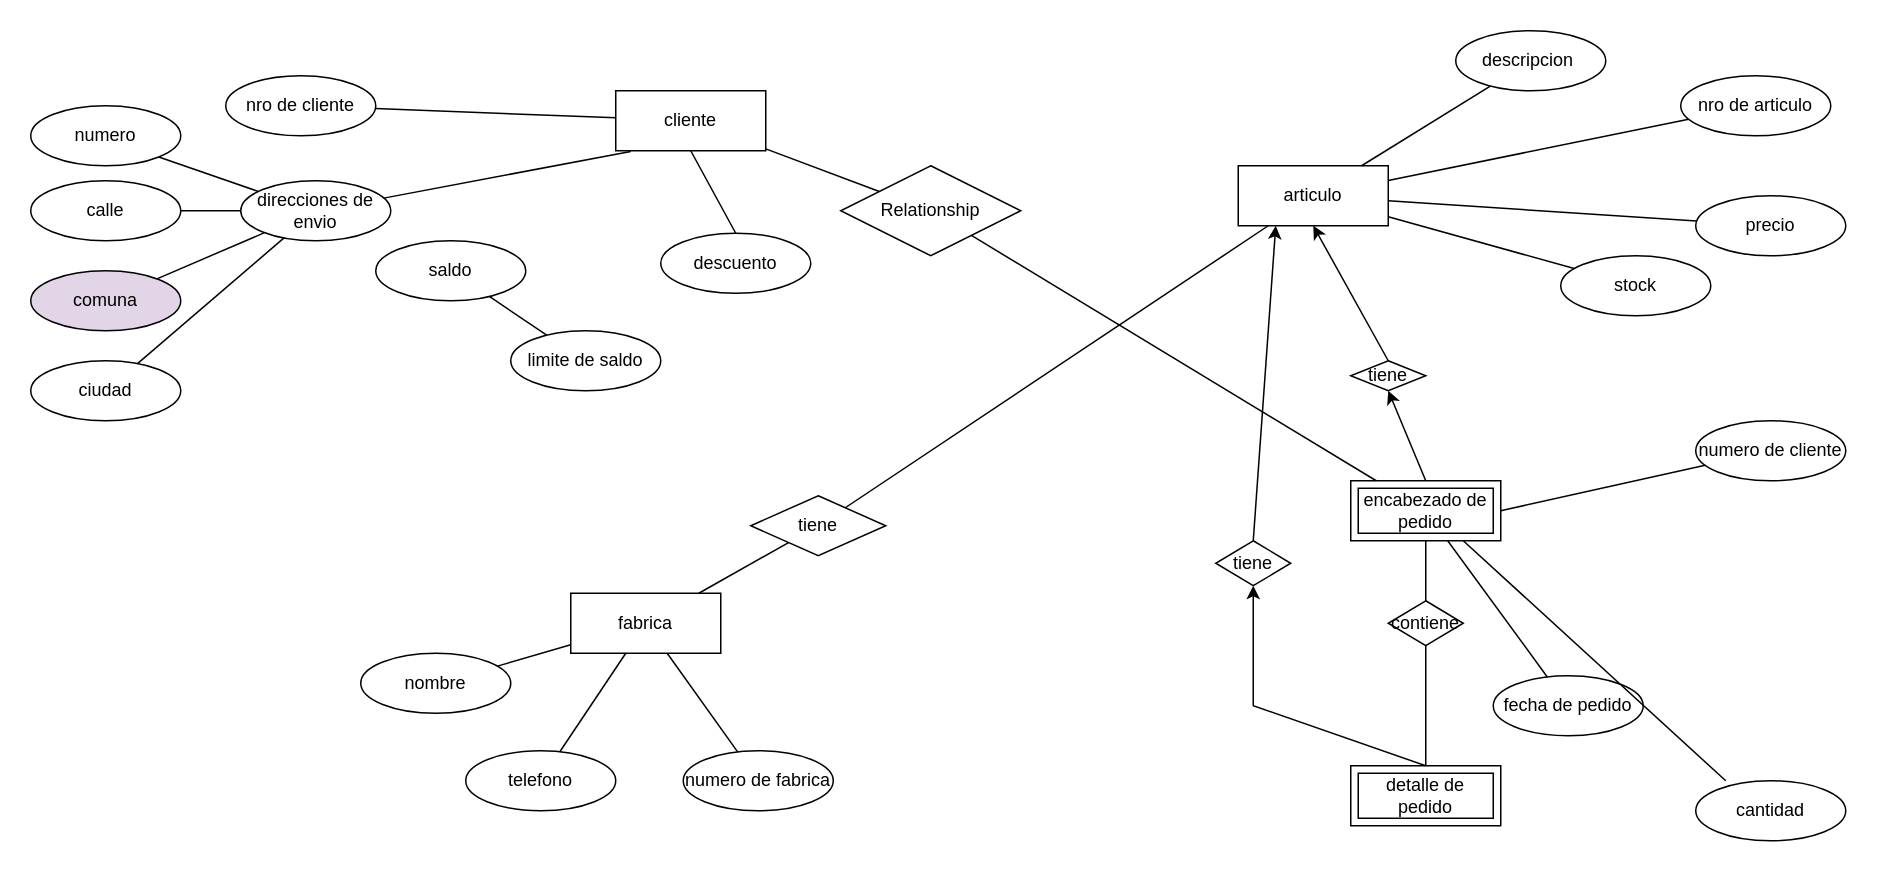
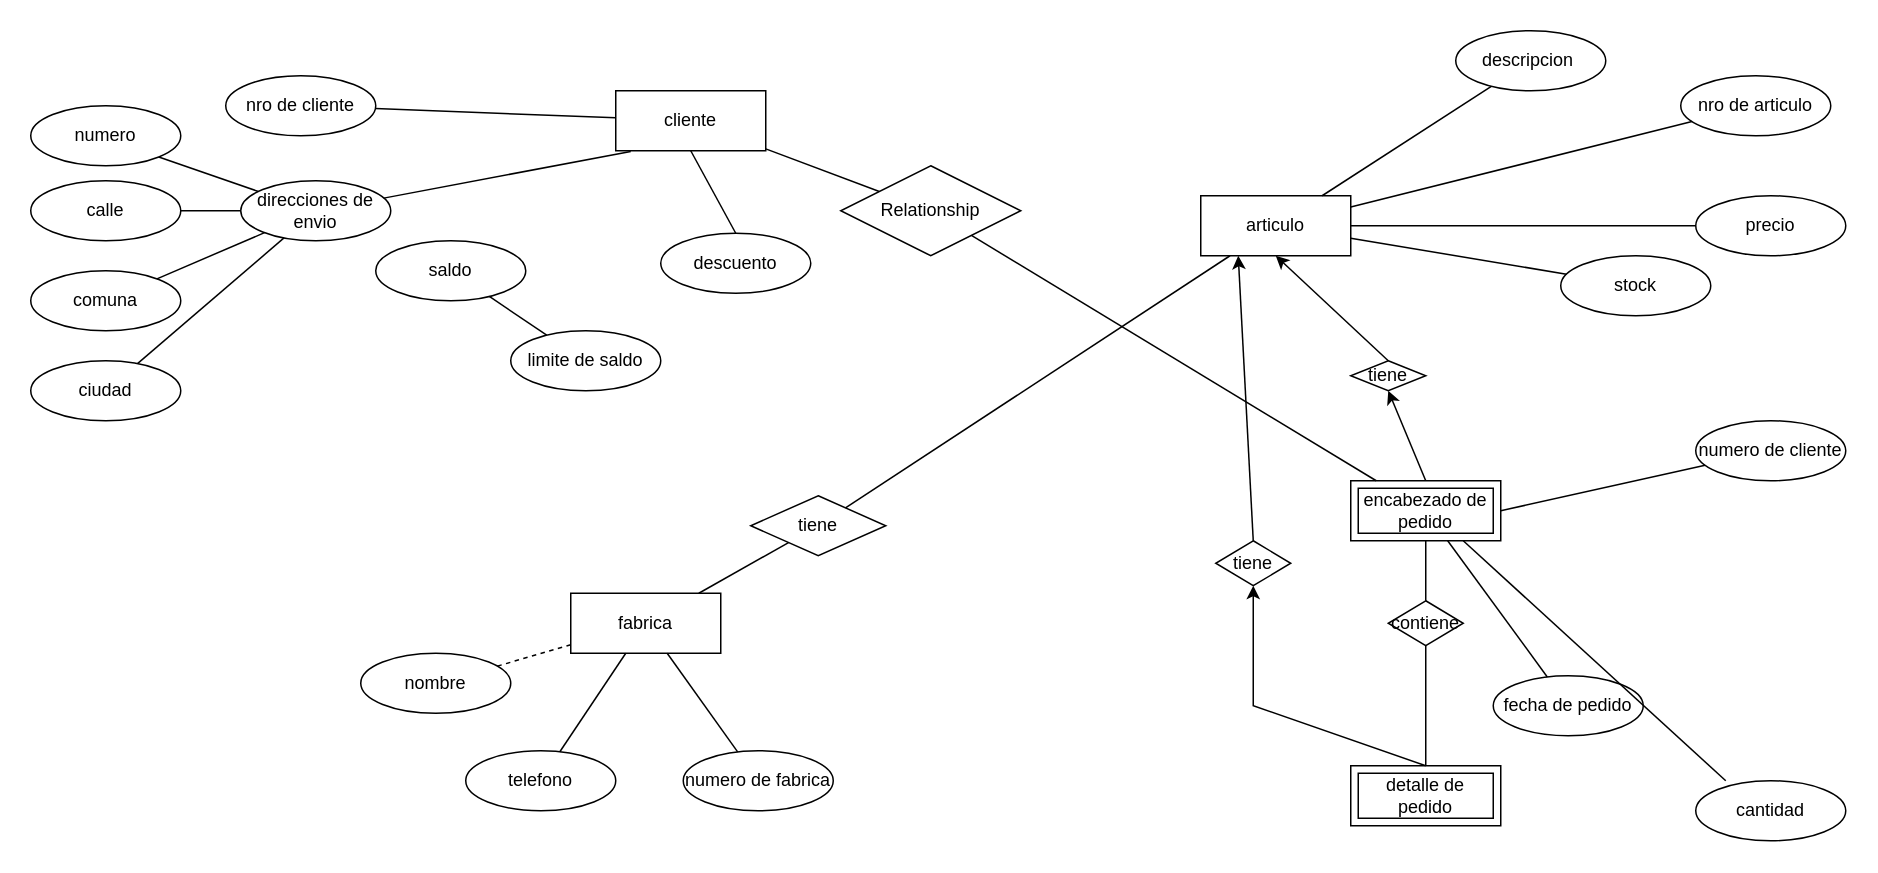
  <mxCell id="0" />
  <mxCell id="1" parent="0" />
  <mxCell id="2" value="cliente" style="whiteSpace=wrap;html=1;align=center;" parent="1" vertex="1"><mxGeometry x="410" y="60" width="100" height="40" as="geometry" /></mxCell>
  <mxCell id="3" value="nro de cliente" style="ellipse;whiteSpace=wrap;html=1;align=center;" parent="1" vertex="1"><mxGeometry x="150" y="50" width="100" height="40" as="geometry" /></mxCell>
  <mxCell id="4" value="direcciones de envio" style="ellipse;whiteSpace=wrap;html=1;align=center;" parent="1" vertex="1"><mxGeometry x="160" y="120" width="100" height="40" as="geometry" /></mxCell>
  <mxCell id="5" value="saldo" style="ellipse;whiteSpace=wrap;html=1;align=center;" parent="1" vertex="1"><mxGeometry x="250" y="160" width="100" height="40" as="geometry" /></mxCell>
  <mxCell id="6" value="descuento" style="ellipse;whiteSpace=wrap;html=1;align=center;" parent="1" vertex="1"><mxGeometry x="440" y="155" width="100" height="40" as="geometry" /></mxCell>
  <mxCell id="7" value="limite de saldo" style="ellipse;whiteSpace=wrap;html=1;align=center;" parent="1" vertex="1"><mxGeometry x="340" y="220" width="100" height="40" as="geometry" /></mxCell>
- <mxCell id="8" value="articulo" style="whiteSpace=wrap;html=1;align=center;" parent="1" vertex="1"><mxGeometry x="825" y="110" width="100" height="40" as="geometry" /></mxCell>
+ <mxCell id="8" value="articulo" style="whiteSpace=wrap;html=1;align=center;" parent="1" vertex="1"><mxGeometry x="800" y="130" width="100" height="40" as="geometry" /></mxCell>
  <mxCell id="9" value="nro de articulo" style="ellipse;whiteSpace=wrap;html=1;align=center;" parent="1" vertex="1"><mxGeometry x="1120" y="50" width="100" height="40" as="geometry" /></mxCell>
  <mxCell id="10" value="descripcion&amp;nbsp;" style="ellipse;whiteSpace=wrap;html=1;align=center;" parent="1" vertex="1"><mxGeometry x="970" y="20" width="100" height="40" as="geometry" /></mxCell>
  <mxCell id="11" value="fabrica" style="whiteSpace=wrap;html=1;align=center;" parent="1" vertex="1"><mxGeometry x="380" y="395" width="100" height="40" as="geometry" /></mxCell>
  <mxCell id="12" value="encabezado de pedido" style="shape=ext;margin=3;double=1;whiteSpace=wrap;html=1;align=center;" parent="1" vertex="1"><mxGeometry x="900" y="320" width="100" height="40" as="geometry" /></mxCell>
  <mxCell id="13" value="detalle de pedido" style="shape=ext;margin=3;double=1;whiteSpace=wrap;html=1;align=center;" parent="1" vertex="1"><mxGeometry x="900" y="510" width="100" height="40" as="geometry" /></mxCell>
  <mxCell id="14" value="tiene" style="shape=rhombus;perimeter=rhombusPerimeter;whiteSpace=wrap;html=1;align=center;" parent="1" vertex="1"><mxGeometry x="900" y="240" width="50" height="20" as="geometry" /></mxCell>
  <mxCell id="15" value="tiene" style="shape=rhombus;perimeter=rhombusPerimeter;whiteSpace=wrap;html=1;align=center;" parent="1" vertex="1"><mxGeometry x="810" y="360" width="50" height="30" as="geometry" /></mxCell>
  <mxCell id="16" value="" style="endArrow=classic;html=1;rounded=0;entryX=0.25;entryY=1;entryDx=0;entryDy=0;exitX=0.5;exitY=0;exitDx=0;exitDy=0;" parent="1" source="15" target="8" edge="1"><mxGeometry width="50" height="50" relative="1" as="geometry"><mxPoint x="630" y="270" as="sourcePoint" /><mxPoint x="680" y="220" as="targetPoint" /></mxGeometry></mxCell>
  <mxCell id="17" value="" style="endArrow=classic;html=1;rounded=0;exitX=0.5;exitY=0;exitDx=0;exitDy=0;entryX=0.5;entryY=1;entryDx=0;entryDy=0;" parent="1" source="13" target="15" edge="1"><mxGeometry width="50" height="50" relative="1" as="geometry"><mxPoint x="630" y="270" as="sourcePoint" /><mxPoint x="660" y="280" as="targetPoint" /><Array as="points"><mxPoint x="835" y="470" /></Array></mxGeometry></mxCell>
  <mxCell id="18" value="" style="endArrow=classic;html=1;rounded=0;exitX=0.5;exitY=0;exitDx=0;exitDy=0;entryX=0.5;entryY=1;entryDx=0;entryDy=0;" parent="1" source="12" target="14" edge="1"><mxGeometry width="50" height="50" relative="1" as="geometry"><mxPoint x="630" y="270" as="sourcePoint" /><mxPoint x="680" y="220" as="targetPoint" /></mxGeometry></mxCell>
  <mxCell id="19" value="" style="endArrow=classic;html=1;rounded=0;exitX=0.5;exitY=0;exitDx=0;exitDy=0;entryX=0.5;entryY=1;entryDx=0;entryDy=0;" parent="1" source="14" target="8" edge="1"><mxGeometry width="50" height="50" relative="1" as="geometry"><mxPoint x="630" y="270" as="sourcePoint" /><mxPoint x="680" y="220" as="targetPoint" /></mxGeometry></mxCell>
  <mxCell id="20" value="numero de cliente" style="ellipse;whiteSpace=wrap;html=1;align=center;" parent="1" vertex="1"><mxGeometry x="1130" y="280" width="100" height="40" as="geometry" /></mxCell>
  <mxCell id="21" value="fecha de pedido" style="ellipse;whiteSpace=wrap;html=1;align=center;" parent="1" vertex="1"><mxGeometry x="995" y="450" width="100" height="40" as="geometry" /></mxCell>
  <mxCell id="22" value="telefono" style="ellipse;whiteSpace=wrap;html=1;align=center;" parent="1" vertex="1"><mxGeometry x="310" y="500" width="100" height="40" as="geometry" /></mxCell>
  <mxCell id="23" value="numero de fabrica" style="ellipse;whiteSpace=wrap;html=1;align=center;" parent="1" vertex="1"><mxGeometry x="455" y="500" width="100" height="40" as="geometry" /></mxCell>
  <mxCell id="24" value="" style="endArrow=none;html=1;rounded=0;exitX=0.5;exitY=0;exitDx=0;exitDy=0;entryX=0.5;entryY=1;entryDx=0;entryDy=0;" parent="1" source="6" target="2" edge="1"><mxGeometry width="50" height="50" relative="1" as="geometry"><mxPoint x="370" y="200" as="sourcePoint" /><mxPoint x="420" y="150" as="targetPoint" /></mxGeometry></mxCell>
  <mxCell id="25" value="" style="endArrow=none;html=1;rounded=0;" parent="1" source="7" target="5" edge="1"><mxGeometry width="50" height="50" relative="1" as="geometry"><mxPoint x="370" y="200" as="sourcePoint" /><mxPoint x="420" y="150" as="targetPoint" /></mxGeometry></mxCell>
  <mxCell id="26" value="" style="endArrow=none;html=1;rounded=0;" parent="1" source="3" target="2" edge="1"><mxGeometry width="50" height="50" relative="1" as="geometry"><mxPoint x="370" y="200" as="sourcePoint" /><mxPoint x="420" y="150" as="targetPoint" /></mxGeometry></mxCell>
  <mxCell id="27" value="" style="endArrow=none;html=1;rounded=0;" parent="1" source="21" target="12" edge="1"><mxGeometry width="50" height="50" relative="1" as="geometry"><mxPoint x="870" y="290" as="sourcePoint" /><mxPoint x="920" y="240" as="targetPoint" /></mxGeometry></mxCell>
  <mxCell id="28" value="" style="endArrow=none;html=1;rounded=0;entryX=1;entryY=0.5;entryDx=0;entryDy=0;" parent="1" source="20" target="12" edge="1"><mxGeometry width="50" height="50" relative="1" as="geometry"><mxPoint x="870" y="290" as="sourcePoint" /><mxPoint x="920" y="240" as="targetPoint" /></mxGeometry></mxCell>
- <mxCell id="29" value="comuna" style="ellipse;whiteSpace=wrap;html=1;align=center;fillColor=#e1d5e7;" parent="1" vertex="1"><mxGeometry x="20" y="180" width="100" height="40" as="geometry" /></mxCell>
+ <mxCell id="29" value="comuna" style="ellipse;whiteSpace=wrap;html=1;align=center;" parent="1" vertex="1"><mxGeometry x="20" y="180" width="100" height="40" as="geometry" /></mxCell>
  <mxCell id="30" value="calle" style="ellipse;whiteSpace=wrap;html=1;align=center;" parent="1" vertex="1"><mxGeometry x="20" y="120" width="100" height="40" as="geometry" /></mxCell>
  <mxCell id="31" value="numero" style="ellipse;whiteSpace=wrap;html=1;align=center;" parent="1" vertex="1"><mxGeometry x="20" y="70" width="100" height="40" as="geometry" /></mxCell>
  <mxCell id="32" value="ciudad" style="ellipse;whiteSpace=wrap;html=1;align=center;" parent="1" vertex="1"><mxGeometry x="20" y="240" width="100" height="40" as="geometry" /></mxCell>
  <mxCell id="33" value="stock" style="ellipse;whiteSpace=wrap;html=1;align=center;" parent="1" vertex="1"><mxGeometry x="1040" y="170" width="100" height="40" as="geometry" /></mxCell>
  <mxCell id="34" value="precio" style="ellipse;whiteSpace=wrap;html=1;align=center;" parent="1" vertex="1"><mxGeometry x="1130" y="130" width="100" height="40" as="geometry" /></mxCell>
  <mxCell id="35" value="nombre" style="ellipse;whiteSpace=wrap;html=1;align=center;" parent="1" vertex="1"><mxGeometry x="240" y="435" width="100" height="40" as="geometry" /></mxCell>
  <mxCell id="36" value="tiene" style="shape=rhombus;perimeter=rhombusPerimeter;whiteSpace=wrap;html=1;align=center;" parent="1" vertex="1"><mxGeometry x="500" y="330" width="90" height="40" as="geometry" /></mxCell>
  <mxCell id="37" value="" style="endArrow=none;html=1;rounded=0;" parent="1" source="11" target="36" edge="1"><mxGeometry width="50" height="50" relative="1" as="geometry"><mxPoint x="530" y="370" as="sourcePoint" /><mxPoint x="580" y="320" as="targetPoint" /></mxGeometry></mxCell>
  <mxCell id="38" value="" style="endArrow=none;html=1;rounded=0;" parent="1" source="36" target="8" edge="1"><mxGeometry width="50" height="50" relative="1" as="geometry"><mxPoint x="530" y="370" as="sourcePoint" /><mxPoint x="580" y="320" as="targetPoint" /></mxGeometry></mxCell>
  <mxCell id="39" value="Relationship" style="shape=rhombus;perimeter=rhombusPerimeter;whiteSpace=wrap;html=1;align=center;" parent="1" vertex="1"><mxGeometry x="560" y="110" width="120" height="60" as="geometry" /></mxCell>
  <mxCell id="40" value="cantidad" style="ellipse;whiteSpace=wrap;html=1;align=center;" parent="1" vertex="1"><mxGeometry x="1130" y="520" width="100" height="40" as="geometry" /></mxCell>
  <mxCell id="41" value="contiene" style="shape=rhombus;perimeter=rhombusPerimeter;whiteSpace=wrap;html=1;align=center;" parent="1" vertex="1"><mxGeometry x="925" y="400" width="50" height="30" as="geometry" /></mxCell>
  <mxCell id="42" value="" style="endArrow=none;html=1;rounded=0;" parent="1" source="41" target="12" edge="1"><mxGeometry width="50" height="50" relative="1" as="geometry"><mxPoint x="760" y="320" as="sourcePoint" /><mxPoint x="810" y="270" as="targetPoint" /></mxGeometry></mxCell>
  <mxCell id="43" value="" style="endArrow=none;html=1;rounded=0;" parent="1" source="13" target="41" edge="1"><mxGeometry width="50" height="50" relative="1" as="geometry"><mxPoint x="760" y="320" as="sourcePoint" /><mxPoint x="810" y="270" as="targetPoint" /></mxGeometry></mxCell>
  <mxCell id="44" value="" style="endArrow=none;html=1;rounded=0;" parent="1" source="11" target="23" edge="1"><mxGeometry width="50" height="50" relative="1" as="geometry"><mxPoint x="490" y="510" as="sourcePoint" /><mxPoint x="540" y="460" as="targetPoint" /></mxGeometry></mxCell>
  <mxCell id="45" value="" style="endArrow=none;html=1;rounded=0;" parent="1" source="22" target="11" edge="1"><mxGeometry width="50" height="50" relative="1" as="geometry"><mxPoint x="490" y="510" as="sourcePoint" /><mxPoint x="540" y="460" as="targetPoint" /></mxGeometry></mxCell>
- <mxCell id="46" value="" style="endArrow=none;html=1;rounded=0;" parent="1" source="35" target="11" edge="1"><mxGeometry width="50" height="50" relative="1" as="geometry"><mxPoint x="490" y="510" as="sourcePoint" /><mxPoint x="540" y="460" as="targetPoint" /></mxGeometry></mxCell>
+ <mxCell id="46" value="" style="endArrow=none;html=1;rounded=0;dashed=1;" parent="1" source="35" target="11" edge="1"><mxGeometry width="50" height="50" relative="1" as="geometry"><mxPoint x="490" y="510" as="sourcePoint" /><mxPoint x="540" y="460" as="targetPoint" /></mxGeometry></mxCell>
  <mxCell id="47" value="" style="endArrow=none;html=1;rounded=0;" parent="1" source="32" target="4" edge="1"><mxGeometry width="50" height="50" relative="1" as="geometry"><mxPoint x="230" y="230" as="sourcePoint" /><mxPoint x="280" y="180" as="targetPoint" /></mxGeometry></mxCell>
  <mxCell id="48" value="" style="endArrow=none;html=1;rounded=0;" parent="1" source="29" target="4" edge="1"><mxGeometry width="50" height="50" relative="1" as="geometry"><mxPoint x="230" y="230" as="sourcePoint" /><mxPoint x="280" y="180" as="targetPoint" /></mxGeometry></mxCell>
  <mxCell id="49" value="" style="endArrow=none;html=1;rounded=0;" parent="1" source="30" target="4" edge="1"><mxGeometry width="50" height="50" relative="1" as="geometry"><mxPoint x="230" y="230" as="sourcePoint" /><mxPoint x="280" y="180" as="targetPoint" /></mxGeometry></mxCell>
  <mxCell id="50" value="" style="endArrow=none;html=1;rounded=0;exitX=1;exitY=1;exitDx=0;exitDy=0;" parent="1" source="31" target="4" edge="1"><mxGeometry width="50" height="50" relative="1" as="geometry"><mxPoint x="230" y="230" as="sourcePoint" /><mxPoint x="280" y="180" as="targetPoint" /></mxGeometry></mxCell>
  <mxCell id="51" value="" style="endArrow=none;html=1;rounded=0;entryX=0.1;entryY=1.011;entryDx=0;entryDy=0;entryPerimeter=0;" parent="1" source="4" target="2" edge="1"><mxGeometry width="50" height="50" relative="1" as="geometry"><mxPoint x="230" y="230" as="sourcePoint" /><mxPoint x="280" y="180" as="targetPoint" /></mxGeometry></mxCell>
  <mxCell id="52" value="" style="endArrow=none;html=1;rounded=0;" parent="1" source="2" target="39" edge="1"><mxGeometry width="50" height="50" relative="1" as="geometry"><mxPoint x="610" y="310" as="sourcePoint" /><mxPoint x="660" y="260" as="targetPoint" /></mxGeometry></mxCell>
  <mxCell id="53" value="" style="endArrow=none;html=1;rounded=0;" parent="1" source="39" target="12" edge="1"><mxGeometry width="50" height="50" relative="1" as="geometry"><mxPoint x="610" y="310" as="sourcePoint" /><mxPoint x="660" y="260" as="targetPoint" /></mxGeometry></mxCell>
  <mxCell id="54" value="" style="endArrow=none;html=1;rounded=0;" parent="1" source="8" target="33" edge="1"><mxGeometry width="50" height="50" relative="1" as="geometry"><mxPoint x="650" y="270" as="sourcePoint" /><mxPoint x="700" y="220" as="targetPoint" /></mxGeometry></mxCell>
  <mxCell id="55" value="" style="endArrow=none;html=1;rounded=0;" parent="1" source="34" target="8" edge="1"><mxGeometry width="50" height="50" relative="1" as="geometry"><mxPoint x="650" y="270" as="sourcePoint" /><mxPoint x="700" y="220" as="targetPoint" /></mxGeometry></mxCell>
  <mxCell id="56" value="" style="endArrow=none;html=1;rounded=0;" parent="1" source="9" target="8" edge="1"><mxGeometry width="50" height="50" relative="1" as="geometry"><mxPoint x="650" y="270" as="sourcePoint" /><mxPoint x="700" y="220" as="targetPoint" /></mxGeometry></mxCell>
  <mxCell id="57" value="" style="endArrow=none;html=1;rounded=0;" parent="1" source="10" target="8" edge="1"><mxGeometry width="50" height="50" relative="1" as="geometry"><mxPoint x="650" y="270" as="sourcePoint" /><mxPoint x="700" y="220" as="targetPoint" /></mxGeometry></mxCell>
  <mxCell id="58" value="" style="endArrow=none;html=1;rounded=0;exitX=0.2;exitY=0;exitDx=0;exitDy=0;exitPerimeter=0;entryX=0.75;entryY=1;entryDx=0;entryDy=0;" parent="1" source="40" target="12" edge="1"><mxGeometry width="50" height="50" relative="1" as="geometry"><mxPoint x="520" y="370" as="sourcePoint" /><mxPoint x="570" y="320" as="targetPoint" /></mxGeometry></mxCell>
